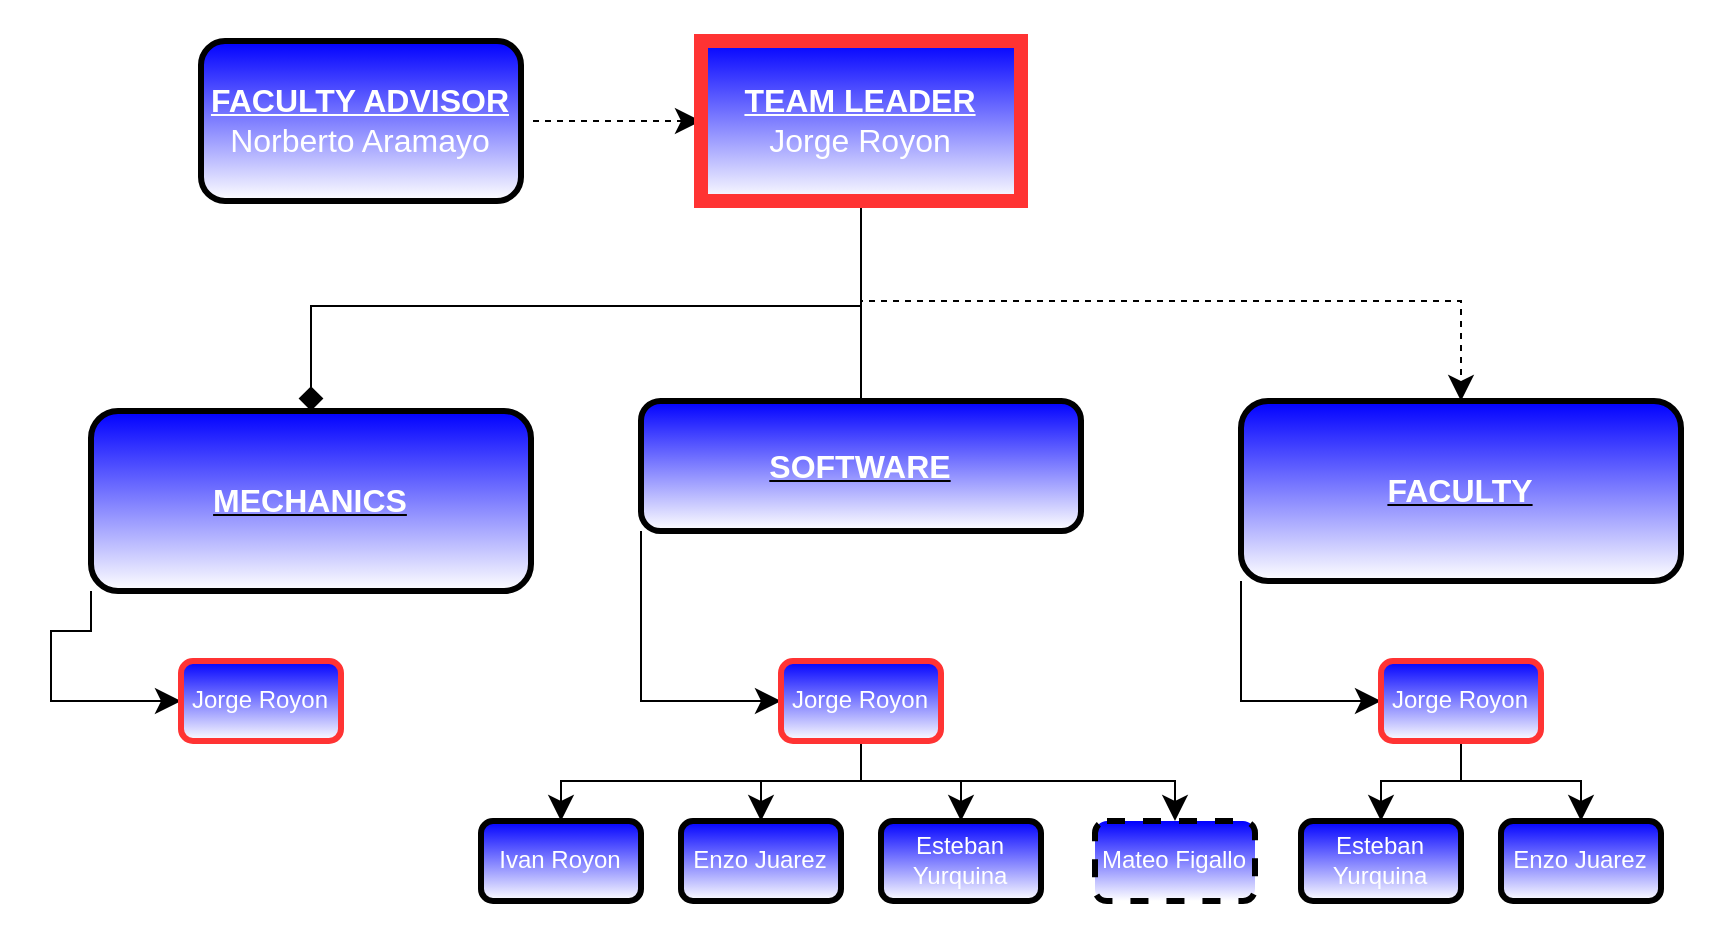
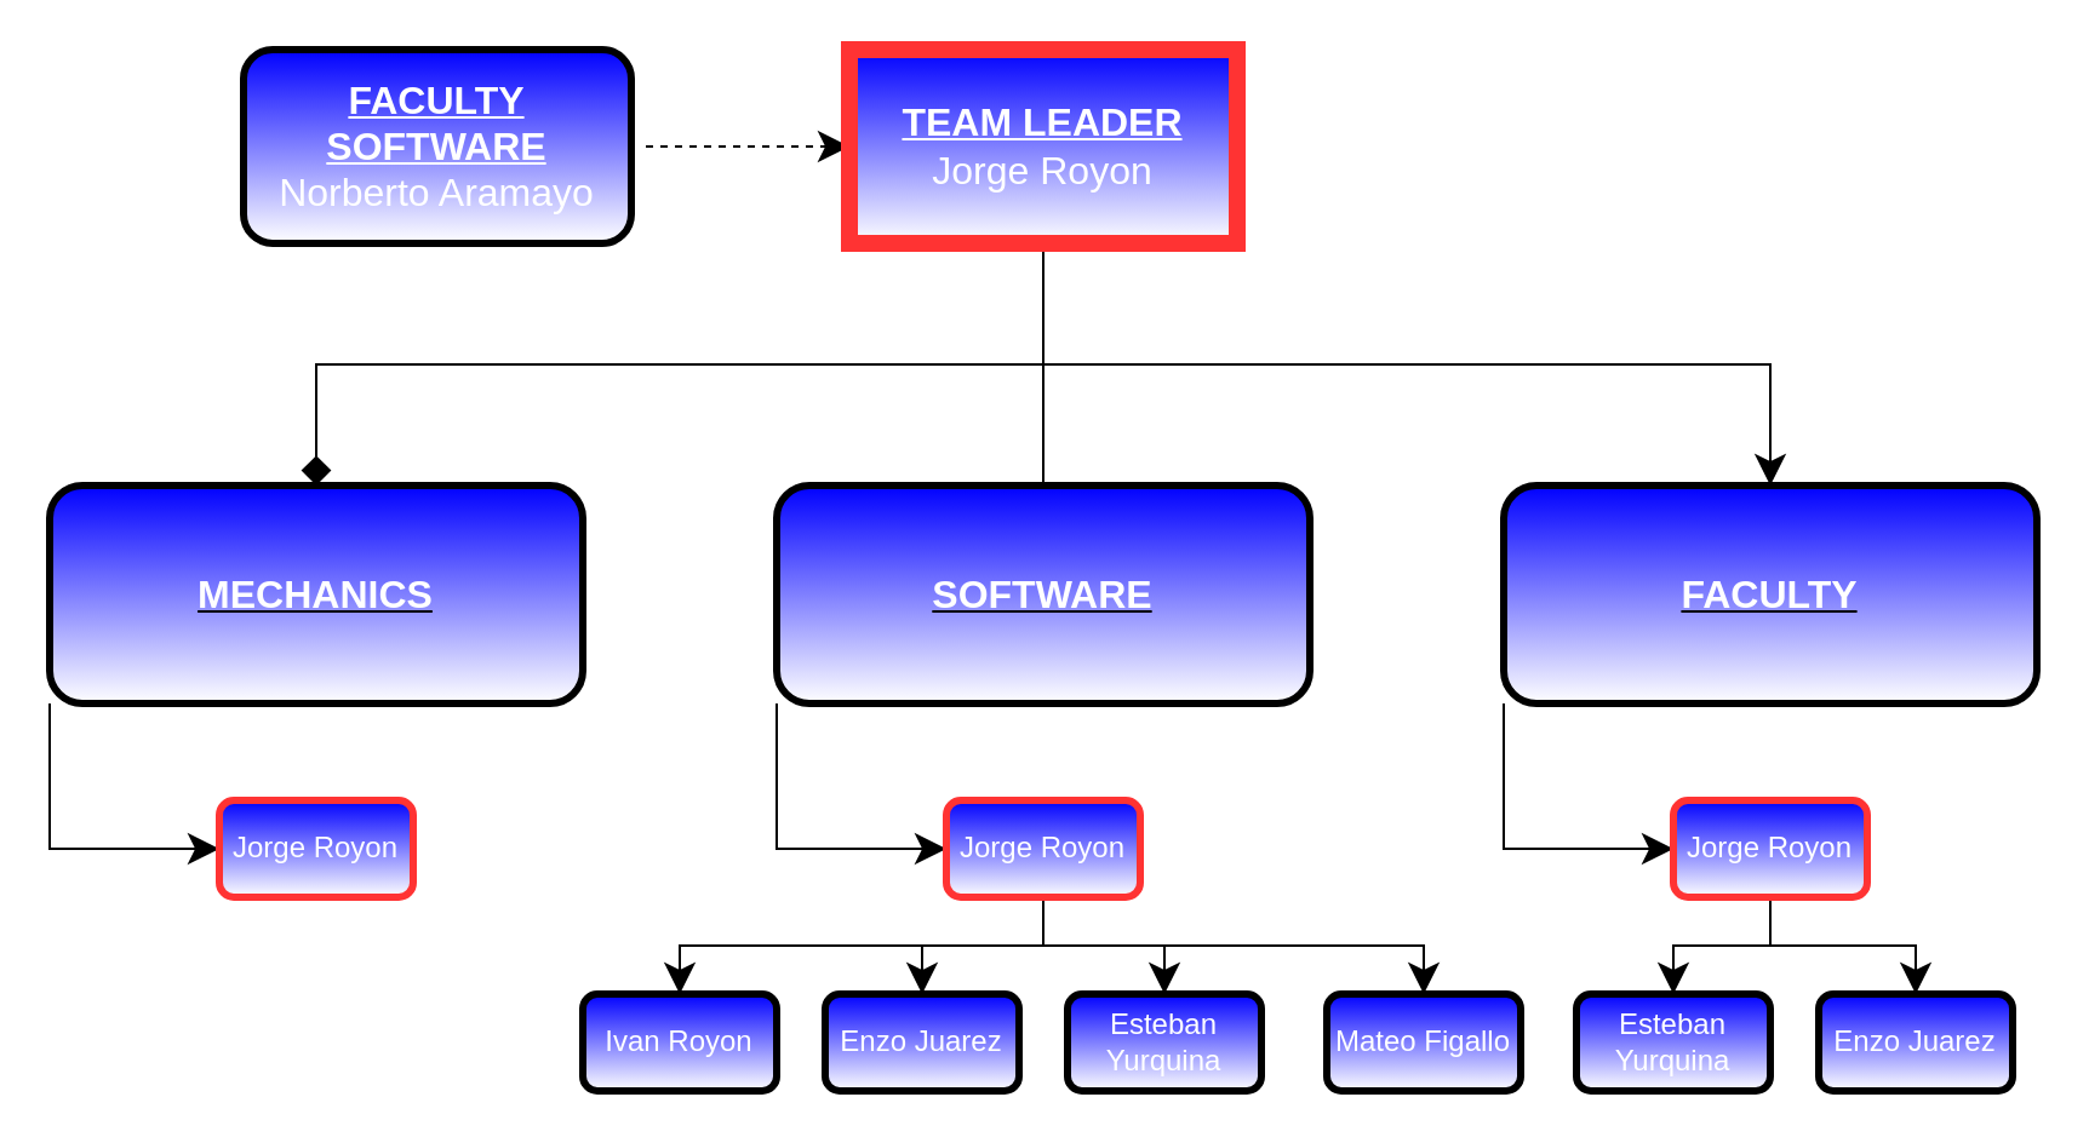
  <mxCell id="0" />
  <mxCell id="1" parent="0" />
  <mxCell id="2" style="edgeStyle=orthogonalEdgeStyle;rounded=0;orthogonalLoop=1;jettySize=auto;html=1;endSize=10;dashed=1;" edge="1" parent="1" source="3" target="7"><mxGeometry relative="1" as="geometry" /></mxCell>
- <mxCell id="3" value="&lt;font style=&quot;font-size: 16px&quot; color=&quot;#ffffff&quot;&gt;&lt;u&gt;&lt;b&gt;FACULTY ADVISOR&lt;/b&gt;&lt;/u&gt;&lt;br&gt;Norberto Aramayo&lt;/font&gt;" style="rounded=1;whiteSpace=wrap;html=1;strokeWidth=3;perimeterSpacing=6;fillColor=#0000FF;gradientColor=#ffffff;" vertex="1" parent="1"><mxGeometry x="100" y="20" width="160" height="80" as="geometry" /></mxCell>
+ <mxCell id="3" value="&lt;font style=&quot;font-size: 16px&quot; color=&quot;#ffffff&quot;&gt;&lt;u&gt;&lt;b&gt;FACULTY SOFTWARE&lt;/b&gt;&lt;/u&gt;&lt;br&gt;Norberto Aramayo&lt;/font&gt;" style="rounded=1;whiteSpace=wrap;html=1;strokeWidth=3;perimeterSpacing=6;fillColor=#0000FF;gradientColor=#ffffff;" vertex="1" parent="1"><mxGeometry x="100" y="20" width="160" height="80" as="geometry" /></mxCell>
  <mxCell id="4" style="edgeStyle=orthogonalEdgeStyle;rounded=0;orthogonalLoop=1;jettySize=auto;html=1;exitX=0.5;exitY=1;exitDx=0;exitDy=0;entryX=0.5;entryY=0;entryDx=0;entryDy=0;endSize=10;endArrow=none;" edge="1" parent="1" source="7" target="13"><mxGeometry relative="1" as="geometry" /></mxCell>
- <mxCell id="5" style="edgeStyle=orthogonalEdgeStyle;rounded=0;orthogonalLoop=1;jettySize=auto;html=1;exitX=0.5;exitY=1;exitDx=0;exitDy=0;entryX=0.5;entryY=0;entryDx=0;entryDy=0;endSize=10;dashed=1;" edge="1" parent="1" source="7" target="11"><mxGeometry relative="1" as="geometry" /></mxCell>
+ <mxCell id="5" style="edgeStyle=orthogonalEdgeStyle;rounded=0;orthogonalLoop=1;jettySize=auto;html=1;exitX=0.5;exitY=1;exitDx=0;exitDy=0;entryX=0.5;entryY=0;entryDx=0;entryDy=0;endSize=10;" edge="1" parent="1" source="7" target="11"><mxGeometry relative="1" as="geometry" /></mxCell>
  <mxCell id="6" style="edgeStyle=orthogonalEdgeStyle;rounded=0;orthogonalLoop=1;jettySize=auto;html=1;exitX=0.5;exitY=1;exitDx=0;exitDy=0;entryX=0.5;entryY=0;entryDx=0;entryDy=0;endSize=10;endArrow=diamond;" edge="1" parent="1" source="7" target="9"><mxGeometry relative="1" as="geometry" /></mxCell>
  <mxCell id="7" value="&lt;font color=&quot;#ffffff&quot; style=&quot;font-size: 16px&quot;&gt;&lt;u style=&quot;font-weight: bold&quot;&gt;TEAM LEADER&lt;/u&gt;&lt;br&gt;Jorge Royon&lt;/font&gt;" style="whiteSpace=wrap;html=1;strokeWidth=7;glass=0;shadow=0;sketch=0;gradientColor=#ffffff;fillColor=#0000FF;strokeColor=#FF3333;rounded=0;" vertex="1" parent="1"><mxGeometry x="350" y="20" width="160" height="80" as="geometry" /></mxCell>
  <mxCell id="8" style="edgeStyle=orthogonalEdgeStyle;rounded=0;orthogonalLoop=1;jettySize=auto;html=1;exitX=0;exitY=1;exitDx=0;exitDy=0;entryX=0;entryY=0.5;entryDx=0;entryDy=0;endSize=10;" edge="1" parent="1" source="9" target="14"><mxGeometry relative="1" as="geometry" /></mxCell>
- <mxCell id="9" value="&lt;u style=&quot;font-weight: bold&quot;&gt;&lt;font style=&quot;font-size: 16px&quot; color=&quot;#ffffff&quot;&gt;MECHANICS&lt;/font&gt;&lt;/u&gt;" style="rounded=1;whiteSpace=wrap;html=1;shadow=0;glass=0;sketch=0;strokeWidth=3;gradientColor=#ffffff;fillColor=#0000FF;" vertex="1" parent="1"><mxGeometry x="45" y="205" width="220" height="90" as="geometry" /></mxCell>
+ <mxCell id="9" value="&lt;u style=&quot;font-weight: bold&quot;&gt;&lt;font style=&quot;font-size: 16px&quot; color=&quot;#ffffff&quot;&gt;MECHANICS&lt;/font&gt;&lt;/u&gt;" style="rounded=1;whiteSpace=wrap;html=1;shadow=0;glass=0;sketch=0;strokeWidth=3;gradientColor=#ffffff;fillColor=#0000FF;" vertex="1" parent="1"><mxGeometry x="20" y="200" width="220" height="90" as="geometry" /></mxCell>
  <mxCell id="10" style="edgeStyle=orthogonalEdgeStyle;rounded=0;orthogonalLoop=1;jettySize=auto;html=1;exitX=0;exitY=1;exitDx=0;exitDy=0;entryX=0;entryY=0.5;entryDx=0;entryDy=0;endSize=10;" edge="1" parent="1" source="11" target="22"><mxGeometry relative="1" as="geometry" /></mxCell>
  <mxCell id="11" value="&lt;u style=&quot;font-weight: bold&quot;&gt;&lt;font style=&quot;font-size: 16px&quot; color=&quot;#ffffff&quot;&gt;FACULTY&lt;/font&gt;&lt;/u&gt;" style="rounded=1;whiteSpace=wrap;html=1;shadow=0;glass=0;sketch=0;strokeWidth=3;gradientColor=#ffffff;fillColor=#0000FF;" vertex="1" parent="1"><mxGeometry x="620" y="200" width="220" height="90" as="geometry" /></mxCell>
  <mxCell id="12" style="edgeStyle=orthogonalEdgeStyle;rounded=0;orthogonalLoop=1;jettySize=auto;html=1;exitX=0;exitY=1;exitDx=0;exitDy=0;entryX=0;entryY=0.5;entryDx=0;entryDy=0;endSize=10;" edge="1" parent="1" source="13" target="19"><mxGeometry relative="1" as="geometry" /></mxCell>
- <mxCell id="13" value="&lt;b&gt;&lt;u&gt;&lt;font style=&quot;font-size: 16px&quot; color=&quot;#ffffff&quot;&gt;SOFTWARE&lt;/font&gt;&lt;/u&gt;&lt;/b&gt;" style="rounded=1;whiteSpace=wrap;html=1;shadow=0;glass=0;sketch=0;strokeWidth=3;gradientColor=#ffffff;fillColor=#0000FF;" vertex="1" parent="1"><mxGeometry x="320" y="200" width="220" height="65" as="geometry" /></mxCell>
+ <mxCell id="13" value="&lt;b&gt;&lt;u&gt;&lt;font style=&quot;font-size: 16px&quot; color=&quot;#ffffff&quot;&gt;SOFTWARE&lt;/font&gt;&lt;/u&gt;&lt;/b&gt;" style="rounded=1;whiteSpace=wrap;html=1;shadow=0;glass=0;sketch=0;strokeWidth=3;gradientColor=#ffffff;fillColor=#0000FF;" vertex="1" parent="1"><mxGeometry x="320" y="200" width="220" height="90" as="geometry" /></mxCell>
  <mxCell id="14" value="&lt;font color=&quot;#ffffff&quot;&gt;Jorge Royon&lt;/font&gt;" style="rounded=1;whiteSpace=wrap;html=1;shadow=0;glass=0;sketch=0;strokeWidth=3;gradientColor=#ffffff;fillColor=#0000FF;strokeColor=#FF3333;" vertex="1" parent="1"><mxGeometry x="90" y="330" width="80" height="40" as="geometry" /></mxCell>
  <mxCell id="15" style="edgeStyle=orthogonalEdgeStyle;rounded=0;orthogonalLoop=1;jettySize=auto;html=1;exitX=0.5;exitY=1;exitDx=0;exitDy=0;entryX=0.5;entryY=0;entryDx=0;entryDy=0;endSize=10;" edge="1" parent="1" source="19" target="26"><mxGeometry relative="1" as="geometry" /></mxCell>
  <mxCell id="16" style="edgeStyle=orthogonalEdgeStyle;rounded=0;orthogonalLoop=1;jettySize=auto;html=1;exitX=0.5;exitY=1;exitDx=0;exitDy=0;entryX=0.5;entryY=0;entryDx=0;entryDy=0;endSize=10;" edge="1" parent="1" source="19" target="25"><mxGeometry relative="1" as="geometry" /></mxCell>
  <mxCell id="17" style="edgeStyle=orthogonalEdgeStyle;rounded=0;orthogonalLoop=1;jettySize=auto;html=1;exitX=0.5;exitY=1;exitDx=0;exitDy=0;entryX=0.5;entryY=0;entryDx=0;entryDy=0;endSize=10;" edge="1" parent="1" source="19" target="24"><mxGeometry relative="1" as="geometry" /></mxCell>
  <mxCell id="18" style="edgeStyle=orthogonalEdgeStyle;rounded=0;orthogonalLoop=1;jettySize=auto;html=1;exitX=0.5;exitY=1;exitDx=0;exitDy=0;entryX=0.5;entryY=0;entryDx=0;entryDy=0;endSize=10;" edge="1" parent="1" source="19" target="23"><mxGeometry relative="1" as="geometry" /></mxCell>
  <mxCell id="19" value="&lt;font color=&quot;#ffffff&quot;&gt;Jorge Royon&lt;/font&gt;" style="rounded=1;whiteSpace=wrap;html=1;shadow=0;glass=0;sketch=0;strokeWidth=3;gradientColor=#ffffff;fillColor=#0000FF;strokeColor=#FF3333;" vertex="1" parent="1"><mxGeometry x="390" y="330" width="80" height="40" as="geometry" /></mxCell>
  <mxCell id="20" style="edgeStyle=orthogonalEdgeStyle;rounded=0;orthogonalLoop=1;jettySize=auto;html=1;exitX=0.5;exitY=1;exitDx=0;exitDy=0;entryX=0.5;entryY=0;entryDx=0;entryDy=0;endSize=10;" edge="1" parent="1" source="22" target="27"><mxGeometry relative="1" as="geometry" /></mxCell>
  <mxCell id="21" style="edgeStyle=orthogonalEdgeStyle;rounded=0;orthogonalLoop=1;jettySize=auto;html=1;exitX=0.5;exitY=1;exitDx=0;exitDy=0;entryX=0.5;entryY=0;entryDx=0;entryDy=0;endSize=10;" edge="1" parent="1" source="22" target="28"><mxGeometry relative="1" as="geometry" /></mxCell>
  <mxCell id="22" value="&lt;font color=&quot;#ffffff&quot;&gt;Jorge Royon&lt;/font&gt;" style="rounded=1;whiteSpace=wrap;html=1;shadow=0;glass=0;sketch=0;strokeWidth=3;gradientColor=#ffffff;fillColor=#0000FF;strokeColor=#FF3333;" vertex="1" parent="1"><mxGeometry x="690" y="330" width="80" height="40" as="geometry" /></mxCell>
- <mxCell id="23" value="&lt;font color=&quot;#ffffff&quot;&gt;Mateo Figallo&lt;/font&gt;" style="rounded=1;whiteSpace=wrap;html=1;shadow=0;glass=0;sketch=0;strokeWidth=3;gradientColor=#ffffff;fillColor=#0000FF;dashed=1;" vertex="1" parent="1"><mxGeometry x="547" y="410" width="80" height="40" as="geometry" /></mxCell>
+ <mxCell id="23" value="&lt;font color=&quot;#ffffff&quot;&gt;Mateo Figallo&lt;/font&gt;" style="rounded=1;whiteSpace=wrap;html=1;shadow=0;glass=0;sketch=0;strokeWidth=3;gradientColor=#ffffff;fillColor=#0000FF;" vertex="1" parent="1"><mxGeometry x="547" y="410" width="80" height="40" as="geometry" /></mxCell>
  <mxCell id="24" value="&lt;font color=&quot;#ffffff&quot;&gt;Esteban Yurquina&lt;/font&gt;" style="rounded=1;whiteSpace=wrap;html=1;shadow=0;glass=0;sketch=0;strokeWidth=3;gradientColor=#ffffff;fillColor=#0000FF;" vertex="1" parent="1"><mxGeometry x="440" y="410" width="80" height="40" as="geometry" /></mxCell>
  <mxCell id="25" value="&lt;font color=&quot;#ffffff&quot;&gt;Enzo Juarez&lt;/font&gt;" style="rounded=1;whiteSpace=wrap;html=1;shadow=0;glass=0;sketch=0;strokeWidth=3;gradientColor=#ffffff;fillColor=#0000FF;" vertex="1" parent="1"><mxGeometry x="340" y="410" width="80" height="40" as="geometry" /></mxCell>
  <mxCell id="26" value="&lt;font color=&quot;#ffffff&quot;&gt;Ivan Royon&lt;/font&gt;" style="rounded=1;whiteSpace=wrap;html=1;shadow=0;glass=0;sketch=0;strokeWidth=3;gradientColor=#ffffff;fillColor=#0000FF;" vertex="1" parent="1"><mxGeometry x="240" y="410" width="80" height="40" as="geometry" /></mxCell>
  <mxCell id="27" value="&lt;font color=&quot;#ffffff&quot;&gt;Enzo Juarez&lt;/font&gt;" style="rounded=1;whiteSpace=wrap;html=1;shadow=0;glass=0;sketch=0;strokeWidth=3;gradientColor=#ffffff;fillColor=#0000FF;" vertex="1" parent="1"><mxGeometry x="750" y="410" width="80" height="40" as="geometry" /></mxCell>
  <mxCell id="28" value="&lt;font color=&quot;#ffffff&quot;&gt;Esteban Yurquina&lt;/font&gt;" style="rounded=1;whiteSpace=wrap;html=1;shadow=0;glass=0;sketch=0;strokeWidth=3;gradientColor=#ffffff;fillColor=#0000FF;" vertex="1" parent="1"><mxGeometry x="650" y="410" width="80" height="40" as="geometry" /></mxCell>
